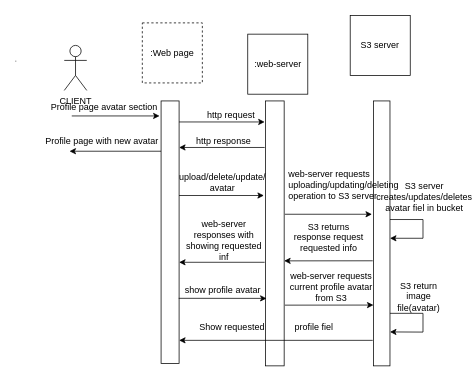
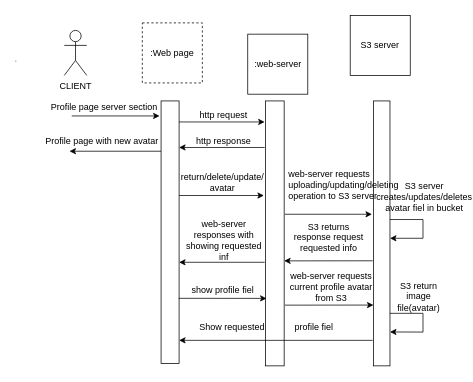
  <mxCell id="0" />
  <mxCell id="1" parent="0" />
  <mxCell id="2" value="" style="endArrow=none;html=1;rounded=0;" parent="1" edge="1"><mxGeometry width="50" height="50" relative="1" as="geometry"><mxPoint x="20" y="81" as="sourcePoint" /><mxPoint x="21" y="81" as="targetPoint" /></mxGeometry></mxCell>
  <mxCell id="3" value=":web-server" style="whiteSpace=wrap;html=1;aspect=fixed;" parent="1" vertex="1"><mxGeometry x="329.5" y="45" width="80" height="80" as="geometry" /></mxCell>
  <mxCell id="4" value="S3 server" style="whiteSpace=wrap;html=1;aspect=fixed;" parent="1" vertex="1"><mxGeometry x="466" y="20" width="80" height="80" as="geometry" /></mxCell>
  <mxCell id="5" value=":Web page" style="whiteSpace=wrap;html=1;aspect=fixed;dashed=1;" parent="1" vertex="1"><mxGeometry x="189" y="30" width="80" height="80" as="geometry" /></mxCell>
  <mxCell id="6" value="" style="rounded=0;whiteSpace=wrap;html=1;direction=south;" parent="1" vertex="1"><mxGeometry x="214" y="134" width="24" height="350" as="geometry" /></mxCell>
  <mxCell id="7" value="" style="rounded=0;whiteSpace=wrap;html=1;direction=south;" parent="1" vertex="1"><mxGeometry x="353" y="134" width="25" height="353" as="geometry" /></mxCell>
  <mxCell id="8" value="" style="rounded=0;whiteSpace=wrap;html=1;direction=south;" parent="1" vertex="1"><mxGeometry x="497" y="134" width="22" height="353" as="geometry" /></mxCell>
- <mxCell id="9" value="CLIENT" style="shape=umlActor;verticalLabelPosition=bottom;verticalAlign=top;html=1;outlineConnect=0;" parent="1" vertex="1"><mxGeometry x="85" y="60" width="30" height="60" as="geometry" /></mxCell>
+ <mxCell id="9" value="CLIENT" style="shape=umlActor;verticalLabelPosition=bottom;verticalAlign=top;html=1;outlineConnect=0;" parent="1" vertex="1"><mxGeometry x="85" y="40" width="30" height="60" as="geometry" /></mxCell>
  <mxCell id="10" value="" style="endArrow=classic;html=1;rounded=0;entryX=0;entryY=1;entryDx=0;entryDy=0;" parent="1" edge="1"><mxGeometry width="50" height="50" relative="1" as="geometry"><mxPoint x="95" y="154" as="sourcePoint" /><mxPoint x="212" y="154" as="targetPoint" /></mxGeometry></mxCell>
- <mxCell id="11" value="Profile page avatar section" style="text;html=1;align=center;verticalAlign=middle;resizable=0;points=[];autosize=1;strokeColor=none;fillColor=none;" parent="1" vertex="1"><mxGeometry x="59" y="130" width="157" height="26" as="geometry" /></mxCell>
+ <mxCell id="11" value="Profile page server section" style="text;html=1;align=center;verticalAlign=middle;resizable=0;points=[];autosize=1;strokeColor=none;fillColor=none;" parent="1" vertex="1"><mxGeometry x="59" y="130" width="157" height="26" as="geometry" /></mxCell>
  <mxCell id="12" value="" style="endArrow=classic;html=1;rounded=0;" parent="1" edge="1"><mxGeometry width="50" height="50" relative="1" as="geometry"><mxPoint x="238" y="162" as="sourcePoint" /><mxPoint x="352" y="162" as="targetPoint" /></mxGeometry></mxCell>
- <mxCell id="13" value="http request" style="text;html=1;align=center;verticalAlign=middle;resizable=0;points=[];autosize=1;strokeColor=none;fillColor=none;" parent="1" vertex="1"><mxGeometry x="266" y="140" width="81" height="26" as="geometry" /></mxCell>
+ <mxCell id="13" value="http request" style="text;html=1;align=center;verticalAlign=middle;resizable=0;points=[];autosize=1;strokeColor=none;fillColor=none;" parent="1" vertex="1"><mxGeometry x="256" y="140" width="81" height="26" as="geometry" /></mxCell>
  <mxCell id="14" value="" style="endArrow=classic;html=1;rounded=0;" parent="1" edge="1"><mxGeometry width="50" height="50" relative="1" as="geometry"><mxPoint x="352" y="196" as="sourcePoint" /><mxPoint x="238" y="196" as="targetPoint" /></mxGeometry></mxCell>
  <mxCell id="15" value="http response" style="text;html=1;align=center;verticalAlign=middle;resizable=0;points=[];autosize=1;strokeColor=none;fillColor=none;" parent="1" vertex="1"><mxGeometry x="251" y="175" width="91" height="26" as="geometry" /></mxCell>
  <mxCell id="16" value="" style="endArrow=classic;html=1;rounded=0;" parent="1" edge="1"><mxGeometry width="50" height="50" relative="1" as="geometry"><mxPoint x="214" y="201" as="sourcePoint" /><mxPoint x="92" y="201" as="targetPoint" /></mxGeometry></mxCell>
  <mxCell id="17" value="Profile page with new avatar" style="text;html=1;align=center;verticalAlign=middle;resizable=0;points=[];autosize=1;strokeColor=none;fillColor=none;" parent="1" vertex="1"><mxGeometry x="52" y="175" width="165" height="26" as="geometry" /></mxCell>
  <mxCell id="18" value="" style="endArrow=classic;html=1;rounded=0;" parent="1" edge="1"><mxGeometry width="50" height="50" relative="1" as="geometry"><mxPoint x="238" y="260" as="sourcePoint" /><mxPoint x="351" y="260" as="targetPoint" /></mxGeometry></mxCell>
- <mxCell id="19" value="upload/delete/update/ avatar" style="text;html=1;strokeColor=none;fillColor=none;align=center;verticalAlign=middle;whiteSpace=wrap;rounded=0;" parent="1" vertex="1"><mxGeometry x="234" y="228" width="124" height="30" as="geometry" /></mxCell>
+ <mxCell id="19" value="return/delete/update/ avatar" style="text;html=1;strokeColor=none;fillColor=none;align=center;verticalAlign=middle;whiteSpace=wrap;rounded=0;" parent="1" vertex="1"><mxGeometry x="234" y="228" width="124" height="30" as="geometry" /></mxCell>
  <mxCell id="20" value="" style="endArrow=classic;html=1;rounded=0;" parent="1" edge="1"><mxGeometry width="50" height="50" relative="1" as="geometry"><mxPoint x="379" y="285" as="sourcePoint" /><mxPoint x="495" y="285" as="targetPoint" /></mxGeometry></mxCell>
  <mxCell id="21" value="web-server requests uploading/updating/deleting operation to S3 server" style="text;whiteSpace=wrap;html=1;" parent="1" vertex="1"><mxGeometry x="382.25" y="218" width="116" height="52" as="geometry" /></mxCell>
  <mxCell id="22" value="" style="endArrow=classic;html=1;rounded=0;" parent="1" edge="1"><mxGeometry width="50" height="50" relative="1" as="geometry"><mxPoint x="519" y="292" as="sourcePoint" /><mxPoint x="519" y="317" as="targetPoint" /><Array as="points"><mxPoint x="563" y="292" /><mxPoint x="563" y="317" /></Array></mxGeometry></mxCell>
  <mxCell id="23" value="S3 server creates/updates/deletes avatar fiel in bucket" style="text;html=1;strokeColor=none;fillColor=none;align=center;verticalAlign=middle;whiteSpace=wrap;rounded=0;" parent="1" vertex="1"><mxGeometry x="535" y="247" width="60" height="30" as="geometry" /></mxCell>
  <mxCell id="24" value="" style="endArrow=classic;html=1;rounded=0;exitX=0.313;exitY=-0.04;exitDx=0;exitDy=0;exitPerimeter=0;entryX=0.31;entryY=1;entryDx=0;entryDy=0;entryPerimeter=0;" parent="1" edge="1"><mxGeometry width="50" height="50" relative="1" as="geometry"><mxPoint x="496" y="347" as="sourcePoint" /><mxPoint x="378" y="347.092" as="targetPoint" /></mxGeometry></mxCell>
  <mxCell id="25" value="S3 returns response request requested info" style="text;html=1;strokeColor=none;fillColor=none;align=center;verticalAlign=middle;whiteSpace=wrap;rounded=0;" parent="1" vertex="1"><mxGeometry x="389" y="301" width="97" height="30" as="geometry" /></mxCell>
  <mxCell id="26" value="" style="endArrow=classic;html=1;rounded=0;" parent="1" edge="1"><mxGeometry width="50" height="50" relative="1" as="geometry"><mxPoint x="352" y="349" as="sourcePoint" /><mxPoint x="238" y="349" as="targetPoint" /></mxGeometry></mxCell>
  <mxCell id="27" value="web-server responses with showing requested inf" style="text;html=1;strokeColor=none;fillColor=none;align=center;verticalAlign=middle;whiteSpace=wrap;rounded=0;" parent="1" vertex="1"><mxGeometry x="238.5" y="316" width="118" height="7" as="geometry" /></mxCell>
  <mxCell id="28" value="" style="endArrow=classic;html=1;rounded=0;entryX=0.284;entryY=0.92;entryDx=0;entryDy=0;entryPerimeter=0;" parent="1" edge="1"><mxGeometry width="50" height="50" relative="1" as="geometry"><mxPoint x="237.5" y="397" as="sourcePoint" /><mxPoint x="354.5" y="397.096" as="targetPoint" /></mxGeometry></mxCell>
- <mxCell id="29" value="show profile avatar" style="text;html=1;strokeColor=none;fillColor=none;align=center;verticalAlign=middle;whiteSpace=wrap;rounded=0;" parent="1" vertex="1"><mxGeometry x="233" y="371" width="127" height="30" as="geometry" /></mxCell>
+ <mxCell id="29" value="show profile fiel" style="text;html=1;strokeColor=none;fillColor=none;align=center;verticalAlign=middle;whiteSpace=wrap;rounded=0;" parent="1" vertex="1"><mxGeometry x="233" y="371" width="127" height="30" as="geometry" /></mxCell>
  <mxCell id="30" value="" style="endArrow=classic;html=1;rounded=0;exitX=0.313;exitY=-0.04;exitDx=0;exitDy=0;exitPerimeter=0;entryX=0.31;entryY=1;entryDx=0;entryDy=0;entryPerimeter=0;" parent="1" edge="1"><mxGeometry width="50" height="50" relative="1" as="geometry"><mxPoint x="379" y="406.092" as="sourcePoint" /><mxPoint x="497" y="406" as="targetPoint" /></mxGeometry></mxCell>
  <mxCell id="31" value="web-server requests current profile avatar from S3" style="text;html=1;strokeColor=none;fillColor=none;align=center;verticalAlign=middle;whiteSpace=wrap;rounded=0;" parent="1" vertex="1"><mxGeometry x="381.5" y="367" width="117.5" height="30" as="geometry" /></mxCell>
  <mxCell id="32" value="" style="endArrow=classic;html=1;rounded=0;entryX=0.408;entryY=0;entryDx=0;entryDy=0;entryPerimeter=0;" parent="1" edge="1"><mxGeometry width="50" height="50" relative="1" as="geometry"><mxPoint x="519" y="417" as="sourcePoint" /><mxPoint x="519" y="441.784" as="targetPoint" /><Array as="points"><mxPoint x="563" y="417" /><mxPoint x="563" y="442" /></Array></mxGeometry></mxCell>
  <mxCell id="33" value="S3 return image file(avatar)" style="text;html=1;strokeColor=none;fillColor=none;align=center;verticalAlign=middle;whiteSpace=wrap;rounded=0;" parent="1" vertex="1"><mxGeometry x="520" y="373" width="75" height="44" as="geometry" /></mxCell>
  <mxCell id="34" value="" style="endArrow=classic;html=1;rounded=0;exitX=0.313;exitY=-0.04;exitDx=0;exitDy=0;exitPerimeter=0;" parent="1" edge="1"><mxGeometry width="50" height="50" relative="1" as="geometry"><mxPoint x="496" y="453" as="sourcePoint" /><mxPoint x="238" y="453" as="targetPoint" /></mxGeometry></mxCell>
  <mxCell id="35" value="Show requested&amp;nbsp;&amp;nbsp;&amp;nbsp;&amp;nbsp;&amp;nbsp;&amp;nbsp;&amp;nbsp;&amp;nbsp;&amp;nbsp;&amp;nbsp;&amp;nbsp; profile fiel" style="text;html=1;strokeColor=none;fillColor=none;align=center;verticalAlign=middle;whiteSpace=wrap;rounded=0;" parent="1" vertex="1"><mxGeometry x="245" y="420.5" width="219" height="30" as="geometry" /></mxCell>
